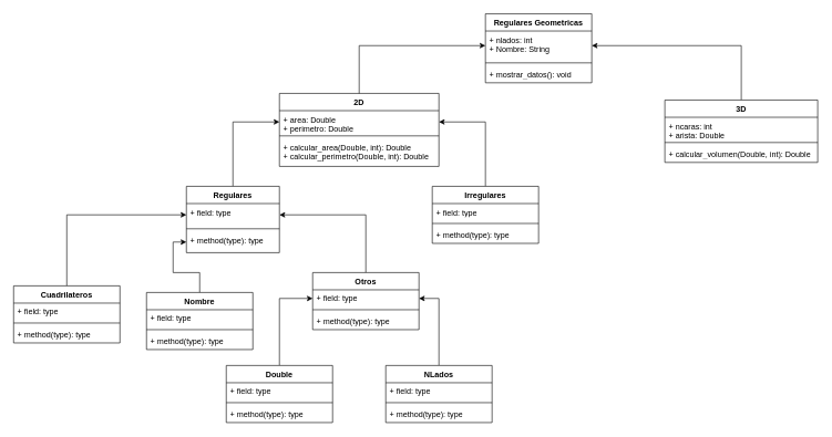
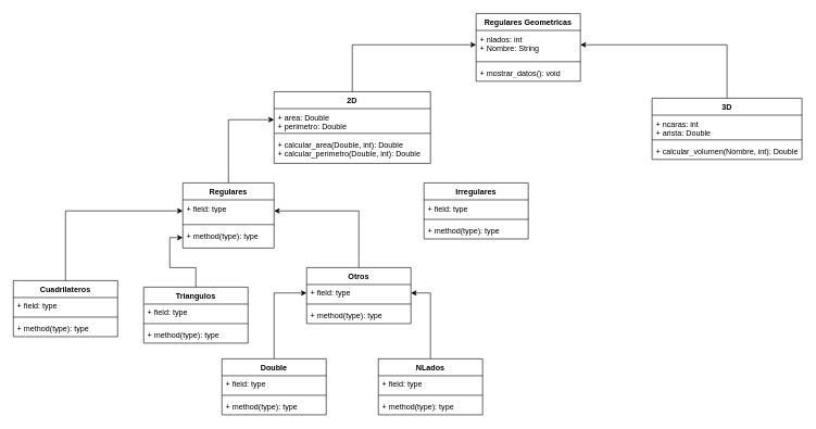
  <mxCell id="0" />
  <mxCell id="1" parent="0" />
  <mxCell id="2" value="Regulares Geometricas" style="swimlane;fontStyle=1;align=center;verticalAlign=top;childLayout=stackLayout;horizontal=1;startSize=26;horizontalStack=0;resizeParent=1;resizeParentMax=0;resizeLast=0;collapsible=1;marginBottom=0;whiteSpace=wrap;html=1;" vertex="1" parent="1"><mxGeometry x="730" y="20" width="160" height="104" as="geometry" /></mxCell>
  <mxCell id="3" value="+ nlados: int&lt;div&gt;+ Nombre: String&lt;br&gt;&lt;/div&gt;" style="text;strokeColor=none;fillColor=none;align=left;verticalAlign=top;spacingLeft=4;spacingRight=4;overflow=hidden;rotatable=0;points=[[0,0.5],[1,0.5]];portConstraint=eastwest;whiteSpace=wrap;html=1;" vertex="1" parent="2"><mxGeometry y="26" width="160" height="44" as="geometry" /></mxCell>
  <mxCell id="4" value="" style="line;strokeWidth=1;fillColor=none;align=left;verticalAlign=middle;spacingTop=-1;spacingLeft=3;spacingRight=3;rotatable=0;labelPosition=right;points=[];portConstraint=eastwest;strokeColor=inherit;" vertex="1" parent="2"><mxGeometry y="70" width="160" height="8" as="geometry" /></mxCell>
  <mxCell id="5" value="+ mostrar_datos(): void" style="text;strokeColor=none;fillColor=none;align=left;verticalAlign=top;spacingLeft=4;spacingRight=4;overflow=hidden;rotatable=0;points=[[0,0.5],[1,0.5]];portConstraint=eastwest;whiteSpace=wrap;html=1;" vertex="1" parent="2"><mxGeometry y="78" width="160" height="26" as="geometry" /></mxCell>
  <mxCell id="6" value="2D" style="swimlane;fontStyle=1;align=center;verticalAlign=top;childLayout=stackLayout;horizontal=1;startSize=26;horizontalStack=0;resizeParent=1;resizeParentMax=0;resizeLast=0;collapsible=1;marginBottom=0;whiteSpace=wrap;html=1;" vertex="1" parent="1"><mxGeometry x="420" y="140" width="240" height="110" as="geometry" /></mxCell>
  <mxCell id="7" value="+ area: Double&lt;div&gt;+ perimetro: Double&lt;/div&gt;" style="text;strokeColor=none;fillColor=none;align=left;verticalAlign=top;spacingLeft=4;spacingRight=4;overflow=hidden;rotatable=0;points=[[0,0.5],[1,0.5]];portConstraint=eastwest;whiteSpace=wrap;html=1;" vertex="1" parent="6"><mxGeometry y="26" width="240" height="34" as="geometry" /></mxCell>
  <mxCell id="8" value="" style="line;strokeWidth=1;fillColor=none;align=left;verticalAlign=middle;spacingTop=-1;spacingLeft=3;spacingRight=3;rotatable=0;labelPosition=right;points=[];portConstraint=eastwest;strokeColor=inherit;" vertex="1" parent="6"><mxGeometry y="60" width="240" height="8" as="geometry" /></mxCell>
  <mxCell id="9" value="+ calcular_area(Double, int): Double&lt;div&gt;+ calcular_perimetro(Double, int): Double&lt;/div&gt;" style="text;strokeColor=none;fillColor=none;align=left;verticalAlign=top;spacingLeft=4;spacingRight=4;overflow=hidden;rotatable=0;points=[[0,0.5],[1,0.5]];portConstraint=eastwest;whiteSpace=wrap;html=1;" vertex="1" parent="6"><mxGeometry y="68" width="240" height="42" as="geometry" /></mxCell>
  <mxCell id="10" style="edgeStyle=orthogonalEdgeStyle;rounded=0;orthogonalLoop=1;jettySize=auto;html=1;exitX=0.5;exitY=0;exitDx=0;exitDy=0;entryX=1;entryY=0.5;entryDx=0;entryDy=0;" edge="1" parent="1" source="11" target="3"><mxGeometry relative="1" as="geometry" /></mxCell>
  <mxCell id="11" value="3D" style="swimlane;fontStyle=1;align=center;verticalAlign=top;childLayout=stackLayout;horizontal=1;startSize=26;horizontalStack=0;resizeParent=1;resizeParentMax=0;resizeLast=0;collapsible=1;marginBottom=0;whiteSpace=wrap;html=1;" vertex="1" parent="1"><mxGeometry x="1000" y="150" width="230" height="94" as="geometry" /></mxCell>
  <mxCell id="12" value="+ ncaras: int&lt;div&gt;+ arista: Double&lt;br&gt;&lt;/div&gt;" style="text;strokeColor=none;fillColor=none;align=left;verticalAlign=top;spacingLeft=4;spacingRight=4;overflow=hidden;rotatable=0;points=[[0,0.5],[1,0.5]];portConstraint=eastwest;whiteSpace=wrap;html=1;" vertex="1" parent="11"><mxGeometry y="26" width="230" height="34" as="geometry" /></mxCell>
  <mxCell id="13" value="" style="line;strokeWidth=1;fillColor=none;align=left;verticalAlign=middle;spacingTop=-1;spacingLeft=3;spacingRight=3;rotatable=0;labelPosition=right;points=[];portConstraint=eastwest;strokeColor=inherit;" vertex="1" parent="11"><mxGeometry y="60" width="230" height="8" as="geometry" /></mxCell>
- <mxCell id="14" value="+ calcular_volumen(Double, int): Double" style="text;strokeColor=none;fillColor=none;align=left;verticalAlign=top;spacingLeft=4;spacingRight=4;overflow=hidden;rotatable=0;points=[[0,0.5],[1,0.5]];portConstraint=eastwest;whiteSpace=wrap;html=1;" vertex="1" parent="11"><mxGeometry y="68" width="230" height="26" as="geometry" /></mxCell>
+ <mxCell id="14" value="+ calcular_volumen(Nombre, int): Double" style="text;strokeColor=none;fillColor=none;align=left;verticalAlign=top;spacingLeft=4;spacingRight=4;overflow=hidden;rotatable=0;points=[[0,0.5],[1,0.5]];portConstraint=eastwest;whiteSpace=wrap;html=1;" vertex="1" parent="11"><mxGeometry y="68" width="230" height="26" as="geometry" /></mxCell>
  <mxCell id="15" style="edgeStyle=orthogonalEdgeStyle;rounded=0;orthogonalLoop=1;jettySize=auto;html=1;exitX=0.5;exitY=0;exitDx=0;exitDy=0;entryX=0;entryY=0.5;entryDx=0;entryDy=0;" edge="1" parent="1" source="6" target="3"><mxGeometry relative="1" as="geometry" /></mxCell>
- <mxCell id="16" style="edgeStyle=orthogonalEdgeStyle;rounded=0;orthogonalLoop=1;jettySize=auto;html=1;exitX=0.5;exitY=0;exitDx=0;exitDy=0;entryX=1;entryY=0.5;entryDx=0;entryDy=0;" edge="1" parent="1" source="17" target="7"><mxGeometry relative="1" as="geometry" /></mxCell>
  <mxCell id="17" value="Irregulares" style="swimlane;fontStyle=1;align=center;verticalAlign=top;childLayout=stackLayout;horizontal=1;startSize=26;horizontalStack=0;resizeParent=1;resizeParentMax=0;resizeLast=0;collapsible=1;marginBottom=0;whiteSpace=wrap;html=1;" vertex="1" parent="1"><mxGeometry x="650" y="280" width="160" height="86" as="geometry" /></mxCell>
  <mxCell id="18" value="+ field: type" style="text;strokeColor=none;fillColor=none;align=left;verticalAlign=top;spacingLeft=4;spacingRight=4;overflow=hidden;rotatable=0;points=[[0,0.5],[1,0.5]];portConstraint=eastwest;whiteSpace=wrap;html=1;" vertex="1" parent="17"><mxGeometry y="26" width="160" height="26" as="geometry" /></mxCell>
  <mxCell id="19" value="" style="line;strokeWidth=1;fillColor=none;align=left;verticalAlign=middle;spacingTop=-1;spacingLeft=3;spacingRight=3;rotatable=0;labelPosition=right;points=[];portConstraint=eastwest;strokeColor=inherit;" vertex="1" parent="17"><mxGeometry y="52" width="160" height="8" as="geometry" /></mxCell>
  <mxCell id="20" value="+ method(type): type" style="text;strokeColor=none;fillColor=none;align=left;verticalAlign=top;spacingLeft=4;spacingRight=4;overflow=hidden;rotatable=0;points=[[0,0.5],[1,0.5]];portConstraint=eastwest;whiteSpace=wrap;html=1;" vertex="1" parent="17"><mxGeometry y="60" width="160" height="26" as="geometry" /></mxCell>
  <mxCell id="21" style="edgeStyle=orthogonalEdgeStyle;rounded=0;orthogonalLoop=1;jettySize=auto;html=1;exitX=0.5;exitY=0;exitDx=0;exitDy=0;entryX=0;entryY=0.5;entryDx=0;entryDy=0;" edge="1" parent="1" source="22" target="7"><mxGeometry relative="1" as="geometry" /></mxCell>
  <mxCell id="22" value="Regulares" style="swimlane;fontStyle=1;align=center;verticalAlign=top;childLayout=stackLayout;horizontal=1;startSize=26;horizontalStack=0;resizeParent=1;resizeParentMax=0;resizeLast=0;collapsible=1;marginBottom=0;whiteSpace=wrap;html=1;" vertex="1" parent="1"><mxGeometry x="280" y="280" width="140" height="100" as="geometry" /></mxCell>
  <mxCell id="23" value="&lt;div&gt;+ field: type&lt;br&gt;&lt;/div&gt;" style="text;strokeColor=none;fillColor=none;align=left;verticalAlign=top;spacingLeft=4;spacingRight=4;overflow=hidden;rotatable=0;points=[[0,0.5],[1,0.5]];portConstraint=eastwest;whiteSpace=wrap;html=1;" vertex="1" parent="22"><mxGeometry y="26" width="140" height="34" as="geometry" /></mxCell>
  <mxCell id="24" value="" style="line;strokeWidth=1;fillColor=none;align=left;verticalAlign=middle;spacingTop=-1;spacingLeft=3;spacingRight=3;rotatable=0;labelPosition=right;points=[];portConstraint=eastwest;strokeColor=inherit;" vertex="1" parent="22"><mxGeometry y="60" width="140" height="8" as="geometry" /></mxCell>
  <mxCell id="25" value="&lt;div&gt;+ method(type): type&lt;br&gt;&lt;/div&gt;" style="text;strokeColor=none;fillColor=none;align=left;verticalAlign=top;spacingLeft=4;spacingRight=4;overflow=hidden;rotatable=0;points=[[0,0.5],[1,0.5]];portConstraint=eastwest;whiteSpace=wrap;html=1;" vertex="1" parent="22"><mxGeometry y="68" width="140" height="32" as="geometry" /></mxCell>
  <mxCell id="26" style="edgeStyle=orthogonalEdgeStyle;rounded=0;orthogonalLoop=1;jettySize=auto;html=1;exitX=0.5;exitY=0;exitDx=0;exitDy=0;entryX=0;entryY=0.5;entryDx=0;entryDy=0;" edge="1" parent="1" source="27" target="23"><mxGeometry relative="1" as="geometry" /></mxCell>
  <mxCell id="27" value="Cuadrilateros" style="swimlane;fontStyle=1;align=center;verticalAlign=top;childLayout=stackLayout;horizontal=1;startSize=26;horizontalStack=0;resizeParent=1;resizeParentMax=0;resizeLast=0;collapsible=1;marginBottom=0;whiteSpace=wrap;html=1;" vertex="1" parent="1"><mxGeometry x="20" y="430" width="160" height="86" as="geometry" /></mxCell>
  <mxCell id="28" value="+ field: type" style="text;strokeColor=none;fillColor=none;align=left;verticalAlign=top;spacingLeft=4;spacingRight=4;overflow=hidden;rotatable=0;points=[[0,0.5],[1,0.5]];portConstraint=eastwest;whiteSpace=wrap;html=1;" vertex="1" parent="27"><mxGeometry y="26" width="160" height="26" as="geometry" /></mxCell>
  <mxCell id="29" value="" style="line;strokeWidth=1;fillColor=none;align=left;verticalAlign=middle;spacingTop=-1;spacingLeft=3;spacingRight=3;rotatable=0;labelPosition=right;points=[];portConstraint=eastwest;strokeColor=inherit;" vertex="1" parent="27"><mxGeometry y="52" width="160" height="8" as="geometry" /></mxCell>
  <mxCell id="30" value="+ method(type): type" style="text;strokeColor=none;fillColor=none;align=left;verticalAlign=top;spacingLeft=4;spacingRight=4;overflow=hidden;rotatable=0;points=[[0,0.5],[1,0.5]];portConstraint=eastwest;whiteSpace=wrap;html=1;" vertex="1" parent="27"><mxGeometry y="60" width="160" height="26" as="geometry" /></mxCell>
  <mxCell id="31" style="edgeStyle=orthogonalEdgeStyle;rounded=0;orthogonalLoop=1;jettySize=auto;html=1;exitX=0.5;exitY=0;exitDx=0;exitDy=0;entryX=0;entryY=0.5;entryDx=0;entryDy=0;" edge="1" parent="1" source="32" target="25"><mxGeometry relative="1" as="geometry" /></mxCell>
- <mxCell id="32" value="Nombre" style="swimlane;fontStyle=1;align=center;verticalAlign=top;childLayout=stackLayout;horizontal=1;startSize=26;horizontalStack=0;resizeParent=1;resizeParentMax=0;resizeLast=0;collapsible=1;marginBottom=0;whiteSpace=wrap;html=1;" vertex="1" parent="1"><mxGeometry x="220" y="440" width="160" height="86" as="geometry" /></mxCell>
+ <mxCell id="32" value="Triangulos" style="swimlane;fontStyle=1;align=center;verticalAlign=top;childLayout=stackLayout;horizontal=1;startSize=26;horizontalStack=0;resizeParent=1;resizeParentMax=0;resizeLast=0;collapsible=1;marginBottom=0;whiteSpace=wrap;html=1;" vertex="1" parent="1"><mxGeometry x="220" y="440" width="160" height="86" as="geometry" /></mxCell>
  <mxCell id="33" value="+ field: type" style="text;strokeColor=none;fillColor=none;align=left;verticalAlign=top;spacingLeft=4;spacingRight=4;overflow=hidden;rotatable=0;points=[[0,0.5],[1,0.5]];portConstraint=eastwest;whiteSpace=wrap;html=1;" vertex="1" parent="32"><mxGeometry y="26" width="160" height="26" as="geometry" /></mxCell>
  <mxCell id="34" value="" style="line;strokeWidth=1;fillColor=none;align=left;verticalAlign=middle;spacingTop=-1;spacingLeft=3;spacingRight=3;rotatable=0;labelPosition=right;points=[];portConstraint=eastwest;strokeColor=inherit;" vertex="1" parent="32"><mxGeometry y="52" width="160" height="8" as="geometry" /></mxCell>
  <mxCell id="35" value="+ method(type): type" style="text;strokeColor=none;fillColor=none;align=left;verticalAlign=top;spacingLeft=4;spacingRight=4;overflow=hidden;rotatable=0;points=[[0,0.5],[1,0.5]];portConstraint=eastwest;whiteSpace=wrap;html=1;" vertex="1" parent="32"><mxGeometry y="60" width="160" height="26" as="geometry" /></mxCell>
  <mxCell id="36" style="edgeStyle=orthogonalEdgeStyle;rounded=0;orthogonalLoop=1;jettySize=auto;html=1;exitX=0.5;exitY=0;exitDx=0;exitDy=0;entryX=1;entryY=0.5;entryDx=0;entryDy=0;" edge="1" parent="1" source="37" target="23"><mxGeometry relative="1" as="geometry" /></mxCell>
  <mxCell id="37" value="Otros" style="swimlane;fontStyle=1;align=center;verticalAlign=top;childLayout=stackLayout;horizontal=1;startSize=26;horizontalStack=0;resizeParent=1;resizeParentMax=0;resizeLast=0;collapsible=1;marginBottom=0;whiteSpace=wrap;html=1;" vertex="1" parent="1"><mxGeometry x="470" y="410" width="160" height="86" as="geometry" /></mxCell>
  <mxCell id="38" value="+ field: type" style="text;strokeColor=none;fillColor=none;align=left;verticalAlign=top;spacingLeft=4;spacingRight=4;overflow=hidden;rotatable=0;points=[[0,0.5],[1,0.5]];portConstraint=eastwest;whiteSpace=wrap;html=1;" vertex="1" parent="37"><mxGeometry y="26" width="160" height="26" as="geometry" /></mxCell>
  <mxCell id="39" value="" style="line;strokeWidth=1;fillColor=none;align=left;verticalAlign=middle;spacingTop=-1;spacingLeft=3;spacingRight=3;rotatable=0;labelPosition=right;points=[];portConstraint=eastwest;strokeColor=inherit;" vertex="1" parent="37"><mxGeometry y="52" width="160" height="8" as="geometry" /></mxCell>
  <mxCell id="40" value="+ method(type): type" style="text;strokeColor=none;fillColor=none;align=left;verticalAlign=top;spacingLeft=4;spacingRight=4;overflow=hidden;rotatable=0;points=[[0,0.5],[1,0.5]];portConstraint=eastwest;whiteSpace=wrap;html=1;" vertex="1" parent="37"><mxGeometry y="60" width="160" height="26" as="geometry" /></mxCell>
  <mxCell id="41" style="edgeStyle=orthogonalEdgeStyle;rounded=0;orthogonalLoop=1;jettySize=auto;html=1;exitX=0.5;exitY=0;exitDx=0;exitDy=0;entryX=0;entryY=0.5;entryDx=0;entryDy=0;" edge="1" parent="1" source="42" target="38"><mxGeometry relative="1" as="geometry" /></mxCell>
  <mxCell id="42" value="Double" style="swimlane;fontStyle=1;align=center;verticalAlign=top;childLayout=stackLayout;horizontal=1;startSize=26;horizontalStack=0;resizeParent=1;resizeParentMax=0;resizeLast=0;collapsible=1;marginBottom=0;whiteSpace=wrap;html=1;" vertex="1" parent="1"><mxGeometry x="340" y="550" width="160" height="86" as="geometry" /></mxCell>
  <mxCell id="43" value="+ field: type" style="text;strokeColor=none;fillColor=none;align=left;verticalAlign=top;spacingLeft=4;spacingRight=4;overflow=hidden;rotatable=0;points=[[0,0.5],[1,0.5]];portConstraint=eastwest;whiteSpace=wrap;html=1;" vertex="1" parent="42"><mxGeometry y="26" width="160" height="26" as="geometry" /></mxCell>
  <mxCell id="44" value="" style="line;strokeWidth=1;fillColor=none;align=left;verticalAlign=middle;spacingTop=-1;spacingLeft=3;spacingRight=3;rotatable=0;labelPosition=right;points=[];portConstraint=eastwest;strokeColor=inherit;" vertex="1" parent="42"><mxGeometry y="52" width="160" height="8" as="geometry" /></mxCell>
  <mxCell id="45" value="+ method(type): type" style="text;strokeColor=none;fillColor=none;align=left;verticalAlign=top;spacingLeft=4;spacingRight=4;overflow=hidden;rotatable=0;points=[[0,0.5],[1,0.5]];portConstraint=eastwest;whiteSpace=wrap;html=1;" vertex="1" parent="42"><mxGeometry y="60" width="160" height="26" as="geometry" /></mxCell>
  <mxCell id="46" style="edgeStyle=orthogonalEdgeStyle;rounded=0;orthogonalLoop=1;jettySize=auto;html=1;exitX=0.5;exitY=0;exitDx=0;exitDy=0;entryX=1;entryY=0.5;entryDx=0;entryDy=0;" edge="1" parent="1" source="47" target="38"><mxGeometry relative="1" as="geometry" /></mxCell>
  <mxCell id="47" value="NLados" style="swimlane;fontStyle=1;align=center;verticalAlign=top;childLayout=stackLayout;horizontal=1;startSize=26;horizontalStack=0;resizeParent=1;resizeParentMax=0;resizeLast=0;collapsible=1;marginBottom=0;whiteSpace=wrap;html=1;" vertex="1" parent="1"><mxGeometry x="580" y="550" width="160" height="86" as="geometry" /></mxCell>
  <mxCell id="48" value="+ field: type" style="text;strokeColor=none;fillColor=none;align=left;verticalAlign=top;spacingLeft=4;spacingRight=4;overflow=hidden;rotatable=0;points=[[0,0.5],[1,0.5]];portConstraint=eastwest;whiteSpace=wrap;html=1;" vertex="1" parent="47"><mxGeometry y="26" width="160" height="26" as="geometry" /></mxCell>
  <mxCell id="49" value="" style="line;strokeWidth=1;fillColor=none;align=left;verticalAlign=middle;spacingTop=-1;spacingLeft=3;spacingRight=3;rotatable=0;labelPosition=right;points=[];portConstraint=eastwest;strokeColor=inherit;" vertex="1" parent="47"><mxGeometry y="52" width="160" height="8" as="geometry" /></mxCell>
  <mxCell id="50" value="+ method(type): type" style="text;strokeColor=none;fillColor=none;align=left;verticalAlign=top;spacingLeft=4;spacingRight=4;overflow=hidden;rotatable=0;points=[[0,0.5],[1,0.5]];portConstraint=eastwest;whiteSpace=wrap;html=1;" vertex="1" parent="47"><mxGeometry y="60" width="160" height="26" as="geometry" /></mxCell>
